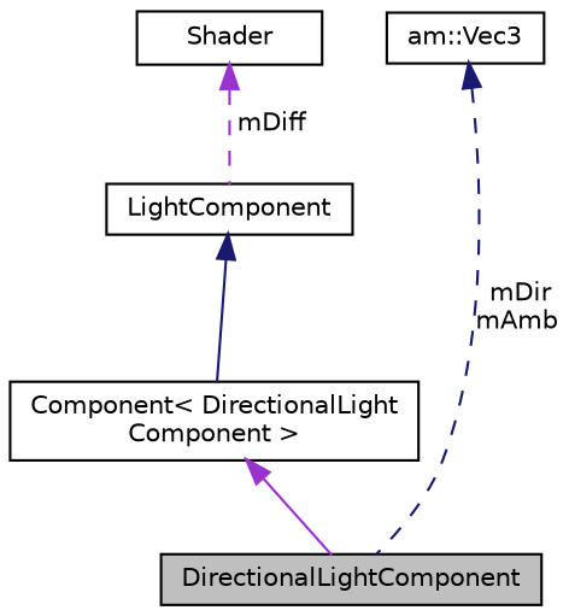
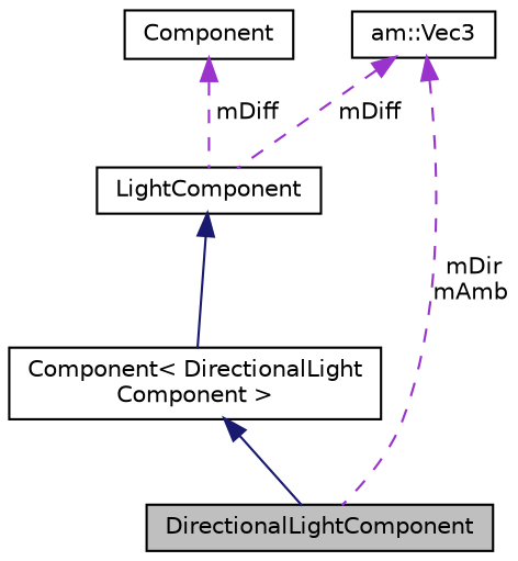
  digraph {
    node [color=black fillcolor=white fontname=Helvetica fontsize=10 shape=record style=filled]
    edge [color=darkorchid3 dir=back fontname=Helvetica fontsize=10 labelfontname=Helvetica labelfontsize=10 style=dashed]
    n1 [fillcolor=grey75 fontcolor=black height=0.2 label=DirectionalLightComponent width=0.4]
    n2 [height=0.2 label=LightComponent width=0.4]
    n3 [height=0.2 label="Component\< DirectionalLight\lComponent \>" width=0.4]
-   n4 [height=0.2 label=Shader width=0.4]
+   n4 [height=0.2 label=Component width=0.4]
    n5 [height=0.2 label="am::Vec3" width=0.4]
    n2 -> n3 [color=midnightblue style=solid]
-   n3 -> n1 [style=solid]
+   n3 -> n1 [color=midnightblue style=solid]
    n4 -> n2 [label=" mDiff"]
-   n5 -> n1 [color=midnightblue label=" mDir\nmAmb"]
+   n5 -> n1 [label=" mDir\nmAmb"]
+   n5 -> n2 [label=" mDiff"]
  }
